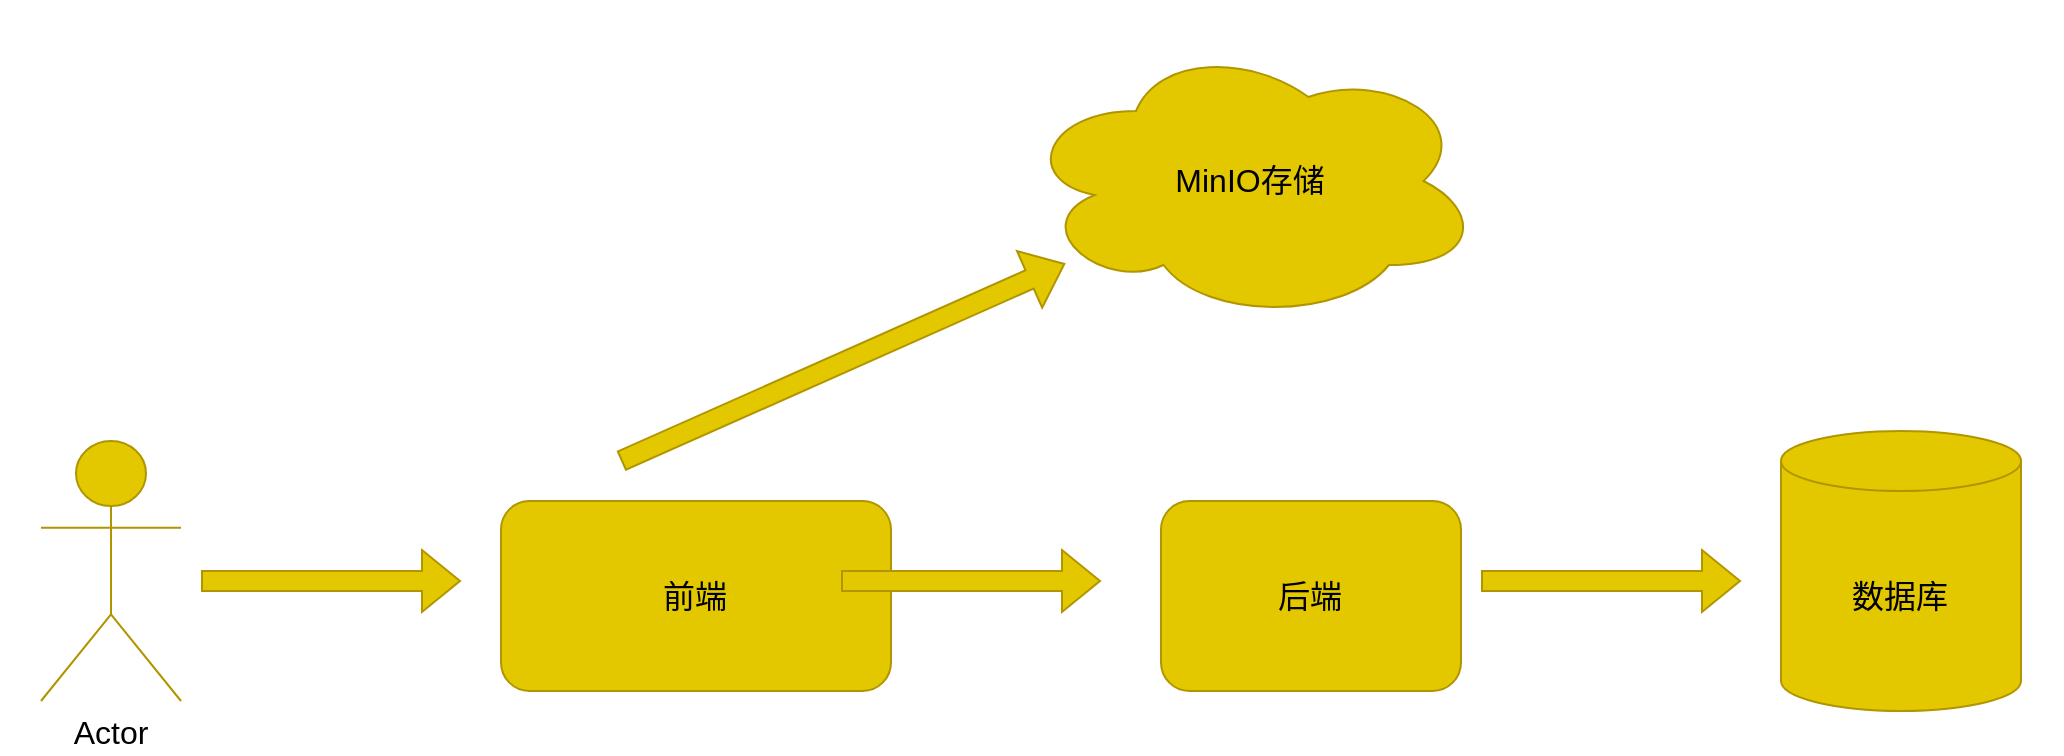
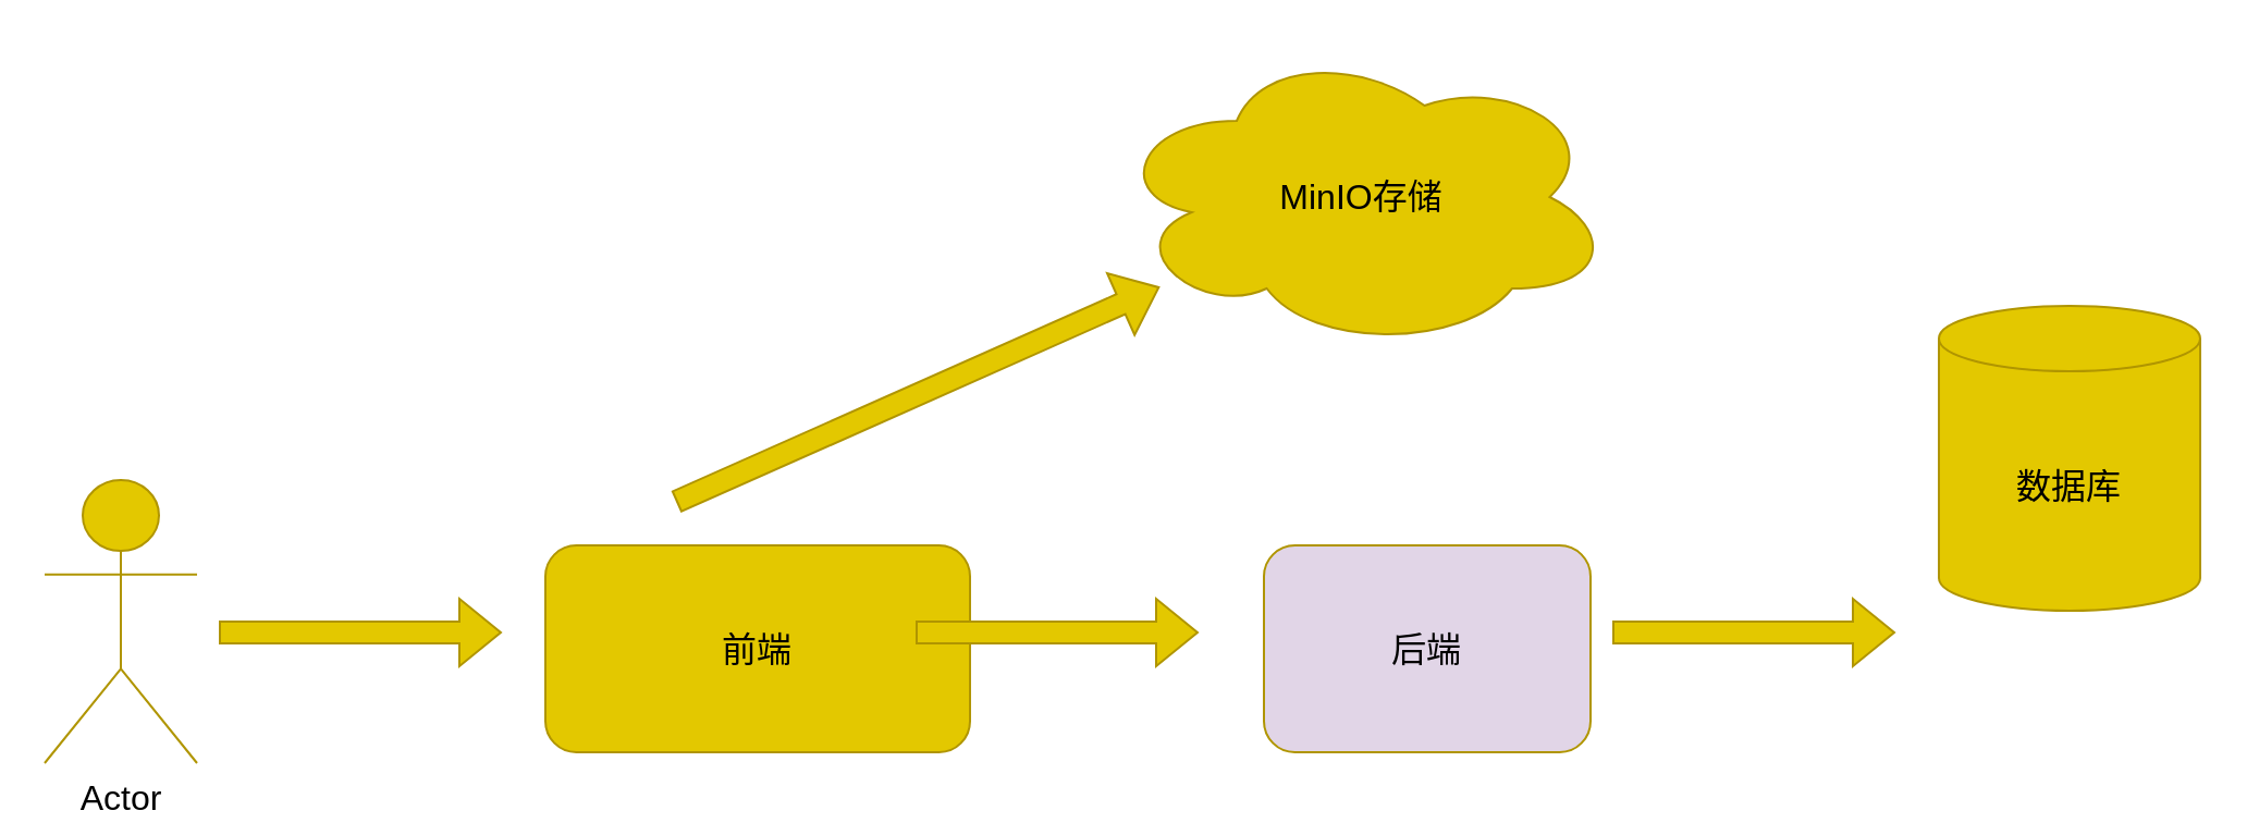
  <mxCell id="0" />
  <mxCell id="1" parent="0" />
  <mxCell id="2" value="Actor" style="shape=umlActor;verticalLabelPosition=bottom;verticalAlign=top;html=1;outlineConnect=0;fontSize=16;fillColor=#e3c800;strokeColor=#B09500;fontColor=#000000;" vertex="1" parent="1"><mxGeometry x="20" y="220" width="70" height="130" as="geometry" /></mxCell>
  <mxCell id="3" value="" style="shape=flexArrow;endArrow=classic;html=1;rounded=0;fontSize=16;fillColor=#e3c800;strokeColor=#B09500;" edge="1" parent="1"><mxGeometry width="50" height="50" relative="1" as="geometry"><mxPoint x="100" y="290" as="sourcePoint" /><mxPoint x="230" y="290" as="targetPoint" /></mxGeometry></mxCell>
  <mxCell id="4" value="&lt;font style=&quot;vertical-align: inherit;&quot; class=&quot;notranslate fyzs-translate-target fyzs-translate-target-wrapper&quot;&gt;&lt;font style=&quot;vertical-align: inherit;&quot; class=&quot;notranslate fyzs-translate-target fyzs-translate-target-box&quot;&gt;&lt;font style=&quot;vertical-align: inherit;&quot; title=&quot;q&quot; class=&quot;notranslate fyzs-translate-target fyzs-translate-target-text&quot;&gt;前端&lt;/font&gt;&lt;/font&gt;&lt;/font&gt;" style="rounded=1;whiteSpace=wrap;html=1;fontSize=16;fillColor=#e3c800;strokeColor=#B09500;fontColor=#000000;" vertex="1" parent="1"><mxGeometry x="250" y="250" width="195" height="95" as="geometry" /></mxCell>
  <mxCell id="5" value="" style="shape=flexArrow;endArrow=classic;html=1;rounded=0;fontSize=16;fillColor=#e3c800;strokeColor=#B09500;" edge="1" parent="1"><mxGeometry width="50" height="50" relative="1" as="geometry"><mxPoint x="420" y="290" as="sourcePoint" /><mxPoint x="550" y="290" as="targetPoint" /></mxGeometry></mxCell>
- <mxCell id="6" value="&lt;font style=&quot;vertical-align: inherit;&quot; class=&quot;notranslate fyzs-translate-target fyzs-translate-target-wrapper&quot;&gt;&lt;font style=&quot;vertical-align: inherit;&quot; class=&quot;notranslate fyzs-translate-target fyzs-translate-target-box&quot;&gt;&lt;font style=&quot;vertical-align: inherit;&quot; title=&quot;h&quot; class=&quot;notranslate fyzs-translate-target fyzs-translate-target-text&quot;&gt;后端&lt;/font&gt;&lt;/font&gt;&lt;/font&gt;" style="rounded=1;whiteSpace=wrap;html=1;fontSize=16;fillColor=#e3c800;strokeColor=#B09500;fontColor=#000000;" vertex="1" parent="1"><mxGeometry x="580" y="250" width="150" height="95" as="geometry" /></mxCell>
- <mxCell id="7" value="&lt;font style=&quot;vertical-align: inherit;&quot; class=&quot;notranslate fyzs-translate-target fyzs-translate-target-wrapper&quot;&gt;&lt;font style=&quot;vertical-align: inherit;&quot; class=&quot;notranslate fyzs-translate-target fyzs-translate-target-box&quot;&gt;&lt;font style=&quot;vertical-align: inherit;&quot; title=&quot;s&quot; class=&quot;notranslate fyzs-translate-target fyzs-translate-target-text&quot;&gt;数据库&lt;/font&gt;&lt;/font&gt;&lt;/font&gt;" style="shape=cylinder3;whiteSpace=wrap;html=1;boundedLbl=1;backgroundOutline=1;size=15;fontSize=16;fillColor=#e3c800;strokeColor=#B09500;fontColor=#000000;" vertex="1" parent="1"><mxGeometry x="890" y="215" width="120" height="140" as="geometry" /></mxCell>
+ <mxCell id="6" value="&lt;font style=&quot;vertical-align: inherit;&quot; class=&quot;notranslate fyzs-translate-target fyzs-translate-target-wrapper&quot;&gt;&lt;font style=&quot;vertical-align: inherit;&quot; class=&quot;notranslate fyzs-translate-target fyzs-translate-target-box&quot;&gt;&lt;font style=&quot;vertical-align: inherit;&quot; title=&quot;h&quot; class=&quot;notranslate fyzs-translate-target fyzs-translate-target-text&quot;&gt;后端&lt;/font&gt;&lt;/font&gt;&lt;/font&gt;" style="rounded=1;whiteSpace=wrap;html=1;fontSize=16;fillColor=#e1d5e7;strokeColor=#B09500;fontColor=#000000;" vertex="1" parent="1"><mxGeometry x="580" y="250" width="150" height="95" as="geometry" /></mxCell>
+ <mxCell id="7" value="&lt;font style=&quot;vertical-align: inherit;&quot; class=&quot;notranslate fyzs-translate-target fyzs-translate-target-wrapper&quot;&gt;&lt;font style=&quot;vertical-align: inherit;&quot; class=&quot;notranslate fyzs-translate-target fyzs-translate-target-box&quot;&gt;&lt;font style=&quot;vertical-align: inherit;&quot; title=&quot;s&quot; class=&quot;notranslate fyzs-translate-target fyzs-translate-target-text&quot;&gt;数据库&lt;/font&gt;&lt;/font&gt;&lt;/font&gt;" style="shape=cylinder3;whiteSpace=wrap;html=1;boundedLbl=1;backgroundOutline=1;size=15;fontSize=16;fillColor=#e3c800;strokeColor=#B09500;fontColor=#000000;" vertex="1" parent="1"><mxGeometry x="890" y="140" width="120" height="140" as="geometry" /></mxCell>
  <mxCell id="8" value="" style="shape=flexArrow;endArrow=classic;html=1;rounded=0;fontSize=16;fillColor=#e3c800;strokeColor=#B09500;" edge="1" parent="1"><mxGeometry width="50" height="50" relative="1" as="geometry"><mxPoint x="740" y="290" as="sourcePoint" /><mxPoint x="870" y="290" as="targetPoint" /></mxGeometry></mxCell>
  <mxCell id="9" value="&lt;font style=&quot;vertical-align: inherit;&quot; class=&quot;notranslate fyzs-translate-target fyzs-translate-target-wrapper&quot;&gt;&lt;font style=&quot;vertical-align: inherit;&quot; class=&quot;notranslate fyzs-translate-target fyzs-translate-target-box&quot;&gt;&lt;font style=&quot;vertical-align: inherit;&quot; title=&quot;M&quot; class=&quot;notranslate fyzs-translate-target fyzs-translate-target-text&quot;&gt;MinIO存储&lt;/font&gt;&lt;/font&gt;&lt;/font&gt;" style="ellipse;shape=cloud;whiteSpace=wrap;html=1;fontSize=16;fillColor=#e3c800;strokeColor=#B09500;fontColor=#000000;" vertex="1" parent="1"><mxGeometry x="510" y="20" width="230" height="140" as="geometry" /></mxCell>
  <mxCell id="10" value="" style="shape=flexArrow;endArrow=classic;html=1;rounded=0;fontSize=16;fillColor=#e3c800;strokeColor=#B09500;" edge="1" parent="1" target="9"><mxGeometry width="50" height="50" relative="1" as="geometry"><mxPoint x="310" y="230" as="sourcePoint" /><mxPoint x="360" y="180" as="targetPoint" /></mxGeometry></mxCell>
